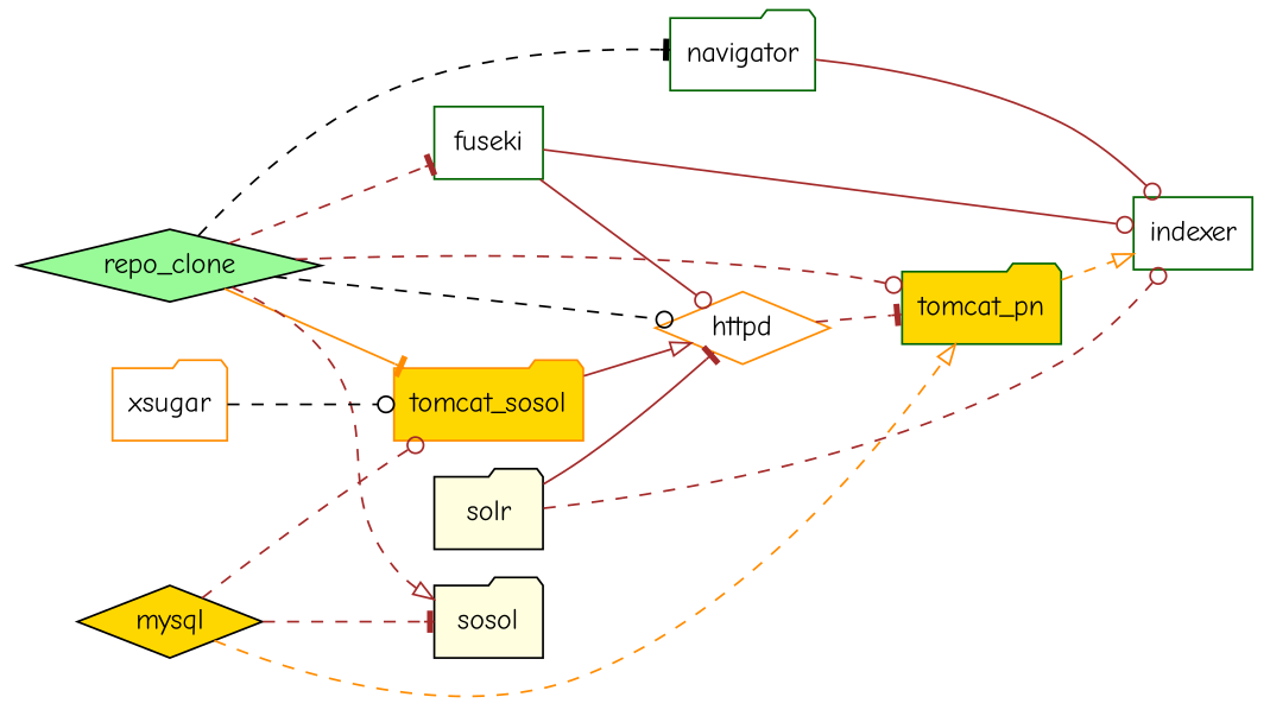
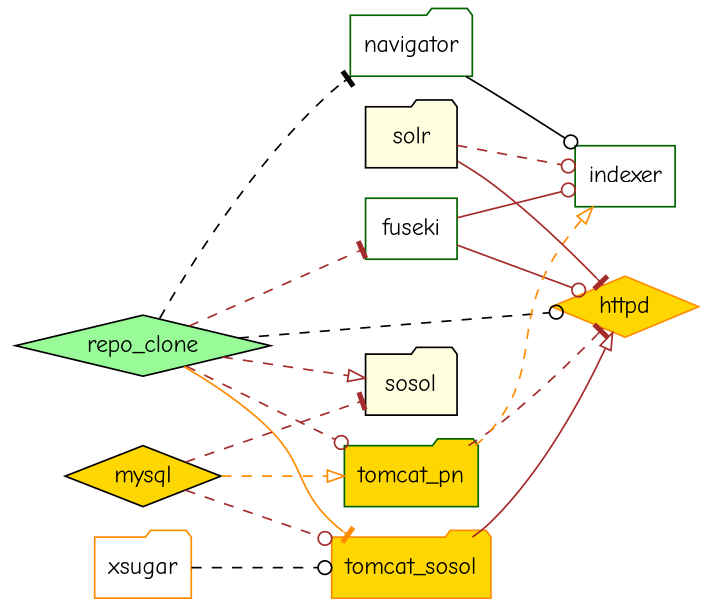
  digraph {
    fontname="Comic Neue"
    rankdir=LR
    node [color=black fillcolor=white fontname="Comic Neue" shape=folder style=filled]
    edge [arrowhead=odot color=brown fontname="Comic Neue" style=dashed]
    repo_clone [fillcolor=palegreen shape=diamond]
    navigator [color=darkgreen]
    fuseki [color=darkgreen shape=box]
    tomcat_pn [color=darkgreen fillcolor=gold]
    tomcat_sosol [color=darkorange fillcolor=gold]
    sosol [fillcolor=lightyellow]
-   httpd [color=darkorange shape=diamond]
+   httpd [color=darkorange fillcolor=gold shape=diamond]
    indexer [color=darkgreen shape=box]
    solr [fillcolor=lightyellow]
    mysql [fillcolor=gold shape=diamond]
    xsugar [color=darkorange]
    repo_clone -> navigator [arrowhead=tee color=black]
    repo_clone -> fuseki [arrowhead=tee]
    repo_clone -> tomcat_pn
    repo_clone -> tomcat_sosol [arrowhead=tee color=darkorange style=solid]
    repo_clone -> sosol [arrowhead=onormal]
    repo_clone -> httpd [color=black]
-   navigator -> indexer [style=solid]
+   navigator -> indexer [color=black style=solid]
    fuseki -> httpd [style=solid]
    fuseki -> indexer [style=solid]
-   httpd -> tomcat_pn [arrowhead=tee]
+   tomcat_pn -> httpd [arrowhead=tee]
    tomcat_pn -> indexer [arrowhead=onormal color=darkorange]
    tomcat_sosol -> httpd [arrowhead=onormal style=solid]
    solr -> httpd [arrowhead=tee style=solid]
    solr -> indexer
    mysql -> tomcat_pn [arrowhead=onormal color=darkorange]
    mysql -> tomcat_sosol
    mysql -> sosol [arrowhead=tee]
    xsugar -> tomcat_sosol [color=black]
  }
